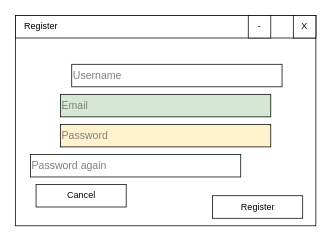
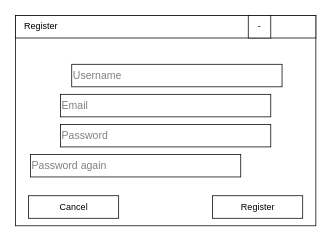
  <mxCell id="0" />
  <mxCell id="1" parent="0" />
  <mxCell id="2" value="" style="rounded=0;whiteSpace=wrap;html=1;" vertex="1" parent="1"><mxGeometry x="20" y="20" width="400" height="280" as="geometry" /></mxCell>
  <mxCell id="3" value="Register" style="rounded=0;whiteSpace=wrap;html=1;align=left;spacingLeft=10;" vertex="1" parent="1"><mxGeometry x="20" y="20" width="400" height="30" as="geometry" /></mxCell>
- <mxCell id="4" value="X" style="rounded=0;whiteSpace=wrap;html=1;" vertex="1" parent="1"><mxGeometry x="390" y="20" width="30" height="30" as="geometry" /></mxCell>
  <mxCell id="5" value="-" style="rounded=0;whiteSpace=wrap;html=1;" vertex="1" parent="1"><mxGeometry x="330" y="20" width="30" height="30" as="geometry" /></mxCell>
  <mxCell id="6" value="Register" style="rounded=0;whiteSpace=wrap;html=1;" vertex="1" parent="1"><mxGeometry x="282.5" y="260" width="120" height="30" as="geometry" /></mxCell>
  <mxCell id="7" style="edgeStyle=orthogonalEdgeStyle;rounded=0;orthogonalLoop=1;jettySize=auto;html=1;exitX=0.5;exitY=1;exitDx=0;exitDy=0;" edge="1" parent="1"><mxGeometry relative="1" as="geometry"><mxPoint x="270" y="160" as="sourcePoint" /><mxPoint x="270" y="160" as="targetPoint" /></mxGeometry></mxCell>
- <mxCell id="8" value="Cancel" style="rounded=0;whiteSpace=wrap;html=1;" vertex="1" parent="1"><mxGeometry x="47.5" y="245" width="120" height="30" as="geometry" /></mxCell>
+ <mxCell id="8" value="Cancel" style="rounded=0;whiteSpace=wrap;html=1;" vertex="1" parent="1"><mxGeometry x="37.5" y="260" width="120" height="30" as="geometry" /></mxCell>
  <mxCell id="9" value="&lt;font style=&quot;font-size: 14px;&quot;&gt;Username&lt;/font&gt;" style="rounded=0;whiteSpace=wrap;html=1;fontColor=#808080;align=left;spacingLeft=0;" vertex="1" parent="1"><mxGeometry x="95" y="85" width="280" height="30" as="geometry" /></mxCell>
- <mxCell id="10" value="&lt;font style=&quot;font-size: 14px;&quot;&gt;Email&lt;/font&gt;" style="rounded=0;whiteSpace=wrap;html=1;fontColor=#808080;align=left;spacingLeft=0;fillColor=#d5e8d4;" vertex="1" parent="1"><mxGeometry x="80" y="125" width="280" height="30" as="geometry" /></mxCell>
- <mxCell id="11" value="&lt;font style=&quot;font-size: 14px;&quot;&gt;Password&lt;/font&gt;" style="rounded=0;whiteSpace=wrap;html=1;fontColor=#808080;align=left;spacingLeft=0;fillColor=#fff2cc;" vertex="1" parent="1"><mxGeometry x="80" y="165" width="280" height="30" as="geometry" /></mxCell>
+ <mxCell id="10" value="&lt;font style=&quot;font-size: 14px;&quot;&gt;Email&lt;/font&gt;" style="rounded=0;whiteSpace=wrap;html=1;fontColor=#808080;align=left;spacingLeft=0;" vertex="1" parent="1"><mxGeometry x="80" y="125" width="280" height="30" as="geometry" /></mxCell>
+ <mxCell id="11" value="&lt;font style=&quot;font-size: 14px;&quot;&gt;Password&lt;/font&gt;" style="rounded=0;whiteSpace=wrap;html=1;fontColor=#808080;align=left;spacingLeft=0;" vertex="1" parent="1"><mxGeometry x="80" y="165" width="280" height="30" as="geometry" /></mxCell>
  <mxCell id="12" value="&lt;font style=&quot;font-size: 14px;&quot;&gt;Password again&lt;/font&gt;" style="rounded=0;whiteSpace=wrap;html=1;fontColor=#808080;align=left;spacingLeft=0;" vertex="1" parent="1"><mxGeometry x="40" y="205" width="280" height="30" as="geometry" /></mxCell>
